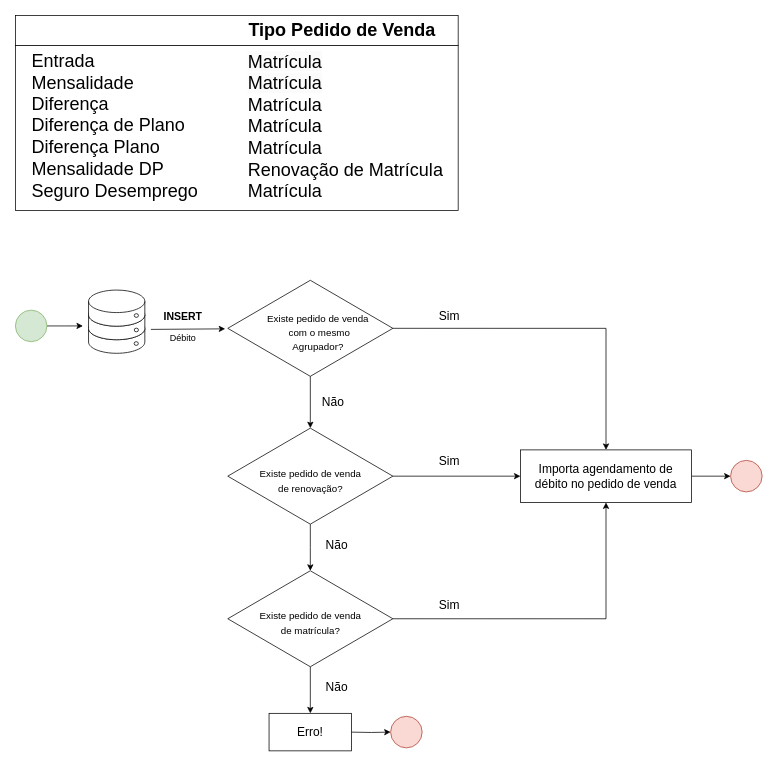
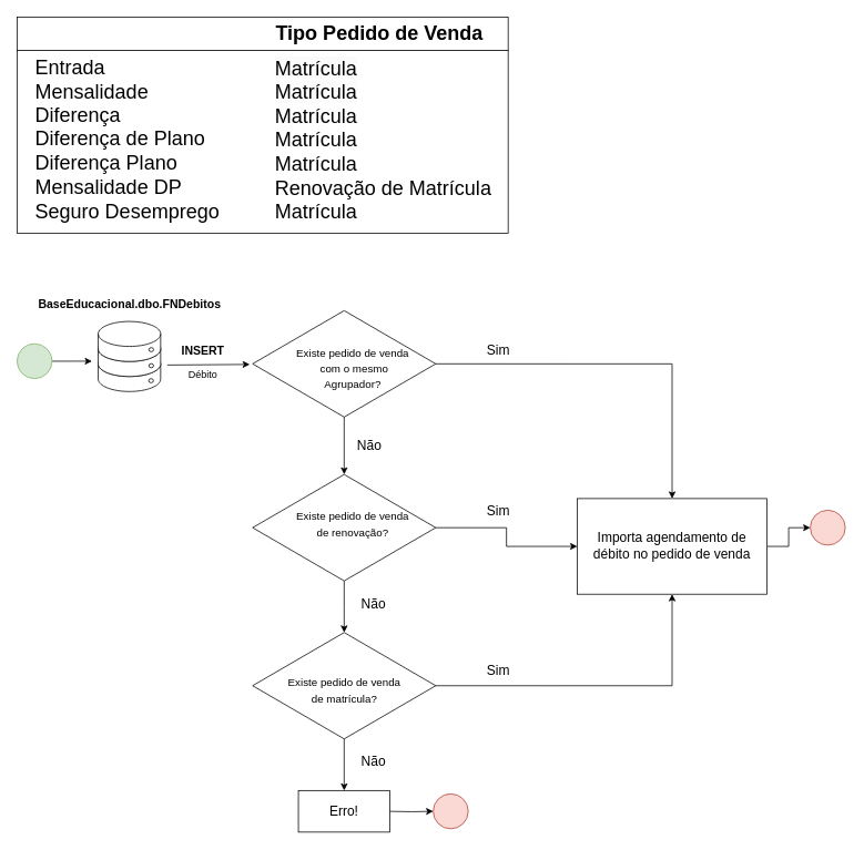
  <mxCell id="0" />
  <mxCell id="1" parent="0" />
  <mxCell id="2" value="" style="whiteSpace=wrap;html=1;fillColor=default;" vertex="1" parent="1"><mxGeometry x="20" y="20" width="590" height="40" as="geometry" /></mxCell>
  <mxCell id="3" value="" style="group;strokeColor=default;fillColor=default;" vertex="1" connectable="0" parent="1"><mxGeometry x="20" y="60" width="590" height="220" as="geometry" /></mxCell>
  <mxCell id="4" value="&lt;div style=&quot;&quot;&gt;&lt;font style=&quot;font-size: 24px;&quot;&gt;Entrada&lt;/font&gt;&lt;br&gt;&lt;/div&gt;&lt;font style=&quot;font-size: 24px;&quot;&gt;&lt;div style=&quot;&quot;&gt;Mensalidade&lt;br&gt;&lt;/div&gt;&lt;span style=&quot;border-color: var(--border-color);&quot;&gt;&lt;div style=&quot;&quot;&gt;Diferença&lt;br&gt;&lt;/div&gt;&lt;/span&gt;&lt;span style=&quot;border-color: var(--border-color);&quot;&gt;&lt;div style=&quot;&quot;&gt;Diferença de Plano&lt;br&gt;&lt;/div&gt;&lt;div style=&quot;&quot;&gt;Diferença Plano&lt;br&gt;&lt;/div&gt;&lt;div style=&quot;&quot;&gt;Mensalidade DP&lt;br&gt;&lt;/div&gt;&lt;div style=&quot;&quot;&gt;Seguro Desemprego&lt;br&gt;&lt;/div&gt;&lt;/span&gt;&lt;/font&gt;" style="text;html=1;strokeColor=none;fillColor=none;align=left;verticalAlign=top;whiteSpace=wrap;rounded=0;" vertex="1" parent="3"><mxGeometry x="19.863" y="0.003" width="234.954" height="189.624" as="geometry" /></mxCell>
  <mxCell id="5" value="&lt;span style=&quot;color: rgb(0, 0, 0); font-family: Helvetica; font-size: 24px; font-style: normal; font-variant-ligatures: normal; font-variant-caps: normal; letter-spacing: normal; orphans: 2; text-align: left; text-indent: 0px; text-transform: none; widows: 2; word-spacing: 0px; -webkit-text-stroke-width: 0px; background-color: rgb(251, 251, 251); text-decoration-thickness: initial; text-decoration-style: initial; text-decoration-color: initial; float: none; display: inline !important;&quot;&gt;Matrícula&lt;/span&gt;&lt;br style=&quot;border-color: var(--border-color); color: rgb(0, 0, 0); font-family: Helvetica; font-size: 24px; font-style: normal; font-variant-ligatures: normal; font-variant-caps: normal; letter-spacing: normal; orphans: 2; text-align: left; text-indent: 0px; text-transform: none; widows: 2; word-spacing: 0px; -webkit-text-stroke-width: 0px; background-color: rgb(251, 251, 251); text-decoration-thickness: initial; text-decoration-style: initial; text-decoration-color: initial;&quot;&gt;&lt;span style=&quot;color: rgb(0, 0, 0); font-family: Helvetica; font-size: 24px; font-style: normal; font-variant-ligatures: normal; font-variant-caps: normal; letter-spacing: normal; orphans: 2; text-align: left; text-indent: 0px; text-transform: none; widows: 2; word-spacing: 0px; -webkit-text-stroke-width: 0px; background-color: rgb(251, 251, 251); text-decoration-thickness: initial; text-decoration-style: initial; text-decoration-color: initial; float: none; display: inline !important;&quot;&gt;Matrícula&lt;/span&gt;&lt;br style=&quot;border-color: var(--border-color); color: rgb(0, 0, 0); font-family: Helvetica; font-size: 24px; font-style: normal; font-variant-ligatures: normal; font-variant-caps: normal; letter-spacing: normal; orphans: 2; text-align: left; text-indent: 0px; text-transform: none; widows: 2; word-spacing: 0px; -webkit-text-stroke-width: 0px; background-color: rgb(251, 251, 251); text-decoration-thickness: initial; text-decoration-style: initial; text-decoration-color: initial;&quot;&gt;&lt;span style=&quot;border-color: var(--border-color); font-size: 24px;&quot;&gt;Matrícula&lt;br style=&quot;border-color: var(--border-color);&quot;&gt;&lt;span style=&quot;border-color: var(--border-color);&quot;&gt;Matrícula&lt;br&gt;&lt;/span&gt;Matrícula&lt;br&gt;Renovação de Matrícula&lt;br style=&quot;border-color: var(--border-color);&quot;&gt;&lt;span style=&quot;border-color: var(--border-color);&quot;&gt;Matrícula&lt;/span&gt;&lt;br&gt;&lt;/span&gt;" style="text;whiteSpace=wrap;html=1;" vertex="1" parent="3"><mxGeometry x="307.923" y="1.04" width="271.28" height="190.663" as="geometry" /></mxCell>
  <mxCell id="6" value="&lt;font style=&quot;font-size: 24px;&quot;&gt;&lt;b&gt;Tipo Pedido de Venda&lt;/b&gt;&lt;/font&gt;" style="text;html=1;align=center;verticalAlign=middle;resizable=0;points=[];autosize=1;strokeColor=none;fillColor=none;" vertex="1" parent="1"><mxGeometry x="320" y="20" width="270" height="40" as="geometry" /></mxCell>
+ <mxCell id="7" value="&lt;b&gt;&lt;font style=&quot;font-size: 14px;&quot;&gt;BaseEducacional.dbo.FNDebitos&lt;/font&gt;&lt;/b&gt;" style="text;html=1;align=center;verticalAlign=middle;resizable=0;points=[];autosize=1;strokeColor=none;fillColor=none;strokeWidth=13;" vertex="1" parent="1"><mxGeometry x="35" y="350" width="240" height="30" as="geometry" /></mxCell>
  <mxCell id="8" value="&lt;font style=&quot;font-size: 14px;&quot;&gt;&lt;b&gt;INSERT&lt;/b&gt;&lt;/font&gt;" style="text;html=1;align=center;verticalAlign=middle;resizable=0;points=[];autosize=1;strokeColor=none;fillColor=none;" vertex="1" parent="1"><mxGeometry x="208" y="406.38" width="70" height="30" as="geometry" /></mxCell>
  <mxCell id="9" value="" style="endArrow=classic;html=1;rounded=0;entryX=0.959;entryY=1.043;entryDx=0;entryDy=0;entryPerimeter=0;" edge="1" parent="1"><mxGeometry width="50" height="50" relative="1" as="geometry"><mxPoint x="200.5" y="438.42" as="sourcePoint" /><mxPoint x="299.58" y="437.67" as="targetPoint" /></mxGeometry></mxCell>
  <mxCell id="10" value="" style="group" vertex="1" connectable="0" parent="1"><mxGeometry x="117.5" y="380" width="75" height="104.12" as="geometry" /></mxCell>
  <mxCell id="11" value="" style="shape=cylinder3;whiteSpace=wrap;html=1;boundedLbl=1;backgroundOutline=1;size=15;" vertex="1" parent="10"><mxGeometry y="42.125" width="75" height="48.125" as="geometry" /></mxCell>
  <mxCell id="12" value="" style="shape=cylinder3;whiteSpace=wrap;html=1;boundedLbl=1;backgroundOutline=1;size=15;" vertex="1" parent="10"><mxGeometry y="24.062" width="75" height="48.125" as="geometry" /></mxCell>
  <mxCell id="13" value="" style="shape=cylinder3;whiteSpace=wrap;html=1;boundedLbl=1;backgroundOutline=1;size=15;" vertex="1" parent="10"><mxGeometry y="6" width="75" height="48.125" as="geometry" /></mxCell>
  <mxCell id="14" value="" style="ellipse;whiteSpace=wrap;html=1;" vertex="1" parent="10"><mxGeometry x="60.875" y="56.741" width="5.625" height="4.902" as="geometry" /></mxCell>
  <mxCell id="15" value="" style="ellipse;whiteSpace=wrap;html=1;" vertex="1" parent="10"><mxGeometry x="60.875" y="37.481" width="5.625" height="4.902" as="geometry" /></mxCell>
  <mxCell id="16" value="" style="ellipse;whiteSpace=wrap;html=1;" vertex="1" parent="1"><mxGeometry x="178.208" y="454.804" width="5.625" height="4.902" as="geometry" /></mxCell>
  <mxCell id="17" style="edgeStyle=orthogonalEdgeStyle;rounded=0;orthogonalLoop=1;jettySize=auto;html=1;fontFamily=Helvetica;fontSize=16;fontColor=default;startSize=30;" edge="1" parent="1" source="18"><mxGeometry relative="1" as="geometry"><mxPoint x="110" y="433.785" as="targetPoint" /></mxGeometry></mxCell>
  <mxCell id="18" value="" style="ellipse;whiteSpace=wrap;html=1;aspect=fixed;strokeColor=#82b366;align=center;verticalAlign=middle;fontFamily=Helvetica;fontSize=16;startSize=30;fillColor=#d5e8d4;" vertex="1" parent="1"><mxGeometry x="20" y="412.77" width="42.03" height="42.03" as="geometry" /></mxCell>
  <mxCell id="19" value="" style="group" vertex="1" connectable="0" parent="1"><mxGeometry x="303" y="373" width="220" height="127.94" as="geometry" /></mxCell>
  <mxCell id="20" value="" style="rhombus;whiteSpace=wrap;html=1;strokeColor=default;align=center;verticalAlign=middle;fontFamily=Helvetica;fontSize=16;fontColor=default;startSize=30;fillColor=default;" vertex="1" parent="19"><mxGeometry width="220" height="127.94" as="geometry" /></mxCell>
  <mxCell id="21" value="&lt;span style=&quot;font-size: 13px;&quot;&gt;Existe pedido de venda&lt;br&gt;&amp;nbsp;com o mesmo &lt;br&gt;Agrupador?&lt;/span&gt;" style="text;html=1;align=center;verticalAlign=middle;resizable=0;points=[];autosize=1;strokeColor=none;fillColor=none;fontSize=16;fontFamily=Helvetica;fontColor=default;" vertex="1" parent="19"><mxGeometry x="40" y="33.97" width="160" height="70" as="geometry" /></mxCell>
  <mxCell id="22" value="&lt;font style=&quot;font-size: 16px;&quot;&gt;Sim&lt;/font&gt;" style="text;html=1;align=center;verticalAlign=middle;resizable=0;points=[];autosize=1;strokeColor=none;fillColor=none;" vertex="1" parent="1"><mxGeometry x="573" y="406.38" width="50" height="30" as="geometry" /></mxCell>
  <mxCell id="23" style="edgeStyle=orthogonalEdgeStyle;rounded=0;orthogonalLoop=1;jettySize=auto;html=1;exitX=1;exitY=0.5;exitDx=0;exitDy=0;" edge="1" parent="1" source="24" target="25"><mxGeometry relative="1" as="geometry" /></mxCell>
- <mxCell id="24" value="Importa agendamento de débito no pedido de venda" style="whiteSpace=wrap;html=1;strokeColor=default;align=center;verticalAlign=middle;fontFamily=Helvetica;fontSize=16;fontColor=default;startSize=30;fillColor=default;" vertex="1" parent="1"><mxGeometry x="693" y="598.97" width="228" height="70" as="geometry" /></mxCell>
+ <mxCell id="24" value="Importa agendamento de débito no pedido de venda" style="whiteSpace=wrap;html=1;strokeColor=default;align=center;verticalAlign=middle;fontFamily=Helvetica;fontSize=16;fontColor=default;startSize=30;fillColor=default;" vertex="1" parent="1"><mxGeometry x="693" y="598.97" width="228" height="115" as="geometry" /></mxCell>
  <mxCell id="25" value="" style="ellipse;whiteSpace=wrap;html=1;aspect=fixed;strokeColor=#ae4132;align=center;verticalAlign=middle;fontFamily=Helvetica;fontSize=16;startSize=30;fillColor=#fad9d5;" vertex="1" parent="1"><mxGeometry x="973" y="612.95" width="42.03" height="42.03" as="geometry" /></mxCell>
  <mxCell id="26" value="&lt;span style=&quot;font-size: 16px;&quot;&gt;Não&lt;/span&gt;" style="text;html=1;align=center;verticalAlign=middle;resizable=0;points=[];autosize=1;strokeColor=none;fillColor=none;" vertex="1" parent="1"><mxGeometry x="418" y="520" width="50" height="30" as="geometry" /></mxCell>
  <mxCell id="27" value="" style="group" vertex="1" connectable="0" parent="1"><mxGeometry x="303" y="570" width="220" height="127.94" as="geometry" /></mxCell>
  <mxCell id="28" style="edgeStyle=orthogonalEdgeStyle;rounded=0;orthogonalLoop=1;jettySize=auto;html=1;exitX=0.5;exitY=1;exitDx=0;exitDy=0;" edge="1" parent="27" source="29"><mxGeometry relative="1" as="geometry"><mxPoint x="110" y="190" as="targetPoint" /></mxGeometry></mxCell>
  <mxCell id="29" value="" style="rhombus;whiteSpace=wrap;html=1;strokeColor=default;align=center;verticalAlign=middle;fontFamily=Helvetica;fontSize=16;fontColor=default;startSize=30;fillColor=default;" vertex="1" parent="27"><mxGeometry width="220" height="127.94" as="geometry" /></mxCell>
- <mxCell id="30" value="&lt;span style=&quot;font-size: 13px;&quot;&gt;Existe pedido de venda&lt;br&gt;de renovação?&lt;/span&gt;" style="text;html=1;align=center;verticalAlign=middle;resizable=0;points=[];autosize=1;strokeColor=none;fillColor=none;fontSize=16;fontFamily=Helvetica;fontColor=default;" vertex="1" parent="27"><mxGeometry x="30" y="43.97" width="160" height="50" as="geometry" /></mxCell>
+ <mxCell id="30" value="&lt;span style=&quot;font-size: 13px;&quot;&gt;Existe pedido de venda&lt;br&gt;de renovação?&lt;/span&gt;" style="text;html=1;align=center;verticalAlign=middle;resizable=0;points=[];autosize=1;strokeColor=none;fillColor=none;fontSize=16;fontFamily=Helvetica;fontColor=default;" vertex="1" parent="27"><mxGeometry x="40" y="33.97" width="160" height="50" as="geometry" /></mxCell>
  <mxCell id="31" style="edgeStyle=orthogonalEdgeStyle;rounded=0;orthogonalLoop=1;jettySize=auto;html=1;exitX=1;exitY=0.5;exitDx=0;exitDy=0;" edge="1" parent="1" source="20" target="24"><mxGeometry relative="1" as="geometry"><mxPoint x="603" y="437" as="targetPoint" /></mxGeometry></mxCell>
  <mxCell id="32" style="edgeStyle=orthogonalEdgeStyle;rounded=0;orthogonalLoop=1;jettySize=auto;html=1;exitX=1;exitY=0.5;exitDx=0;exitDy=0;entryX=0;entryY=0.5;entryDx=0;entryDy=0;" edge="1" parent="1" source="29" target="24"><mxGeometry relative="1" as="geometry"><mxPoint x="603" y="644" as="targetPoint" /></mxGeometry></mxCell>
  <mxCell id="33" style="edgeStyle=orthogonalEdgeStyle;rounded=0;orthogonalLoop=1;jettySize=auto;html=1;exitX=0.5;exitY=1;exitDx=0;exitDy=0;entryX=0.5;entryY=0;entryDx=0;entryDy=0;" edge="1" parent="1" source="20" target="29"><mxGeometry relative="1" as="geometry"><mxPoint x="412.947" y="550" as="targetPoint" /></mxGeometry></mxCell>
  <mxCell id="34" value="&lt;span style=&quot;font-size: 16px;&quot;&gt;Não&lt;/span&gt;" style="text;html=1;align=center;verticalAlign=middle;resizable=0;points=[];autosize=1;strokeColor=none;fillColor=none;" vertex="1" parent="1"><mxGeometry x="423" y="710" width="50" height="30" as="geometry" /></mxCell>
  <mxCell id="35" value="" style="group" vertex="1" connectable="0" parent="1"><mxGeometry x="303" y="760" width="220" height="127.94" as="geometry" /></mxCell>
  <mxCell id="36" style="edgeStyle=orthogonalEdgeStyle;rounded=0;orthogonalLoop=1;jettySize=auto;html=1;exitX=0.5;exitY=1;exitDx=0;exitDy=0;" edge="1" parent="35" source="37"><mxGeometry relative="1" as="geometry"><mxPoint x="110" y="190" as="targetPoint" /></mxGeometry></mxCell>
  <mxCell id="37" value="" style="rhombus;whiteSpace=wrap;html=1;strokeColor=default;align=center;verticalAlign=middle;fontFamily=Helvetica;fontSize=16;fontColor=default;startSize=30;fillColor=default;" vertex="1" parent="35"><mxGeometry width="220" height="127.94" as="geometry" /></mxCell>
  <mxCell id="38" value="&lt;span style=&quot;font-size: 13px;&quot;&gt;Existe pedido de venda&lt;br&gt;de matrícula?&lt;/span&gt;" style="text;html=1;align=center;verticalAlign=middle;resizable=0;points=[];autosize=1;strokeColor=none;fillColor=none;fontSize=16;fontFamily=Helvetica;fontColor=default;" vertex="1" parent="35"><mxGeometry x="30" y="43.97" width="160" height="50" as="geometry" /></mxCell>
  <mxCell id="39" value="&lt;font style=&quot;font-size: 16px;&quot;&gt;Sim&lt;/font&gt;" style="text;html=1;align=center;verticalAlign=middle;resizable=0;points=[];autosize=1;strokeColor=none;fillColor=none;" vertex="1" parent="1"><mxGeometry x="573" y="598.97" width="50" height="30" as="geometry" /></mxCell>
  <mxCell id="40" style="edgeStyle=orthogonalEdgeStyle;rounded=0;orthogonalLoop=1;jettySize=auto;html=1;exitX=1;exitY=0.5;exitDx=0;exitDy=0;entryX=0.5;entryY=1;entryDx=0;entryDy=0;" edge="1" parent="1" source="37" target="24"><mxGeometry relative="1" as="geometry" /></mxCell>
  <mxCell id="41" value="&lt;font style=&quot;font-size: 16px;&quot;&gt;Sim&lt;/font&gt;" style="text;html=1;align=center;verticalAlign=middle;resizable=0;points=[];autosize=1;strokeColor=none;fillColor=none;" vertex="1" parent="1"><mxGeometry x="573" y="790" width="50" height="30" as="geometry" /></mxCell>
  <mxCell id="42" value="&lt;span style=&quot;font-size: 16px;&quot;&gt;Não&lt;/span&gt;" style="text;html=1;align=center;verticalAlign=middle;resizable=0;points=[];autosize=1;strokeColor=none;fillColor=none;" vertex="1" parent="1"><mxGeometry x="423" y="900" width="50" height="30" as="geometry" /></mxCell>
  <mxCell id="43" value="Erro!" style="whiteSpace=wrap;html=1;strokeColor=default;align=center;verticalAlign=middle;fontFamily=Helvetica;fontSize=16;fontColor=default;startSize=30;fillColor=default;" vertex="1" parent="1"><mxGeometry x="358" y="950" width="110" height="50" as="geometry" /></mxCell>
  <mxCell id="44" style="edgeStyle=orthogonalEdgeStyle;rounded=0;orthogonalLoop=1;jettySize=auto;html=1;exitX=1;exitY=0.5;exitDx=0;exitDy=0;" edge="1" parent="1" target="45"><mxGeometry relative="1" as="geometry"><mxPoint x="468" y="975.04" as="sourcePoint" /></mxGeometry></mxCell>
  <mxCell id="45" value="" style="ellipse;whiteSpace=wrap;html=1;aspect=fixed;strokeColor=#ae4132;align=center;verticalAlign=middle;fontFamily=Helvetica;fontSize=16;startSize=30;fillColor=#fad9d5;" vertex="1" parent="1"><mxGeometry x="520" y="953.99" width="42.03" height="42.03" as="geometry" /></mxCell>
  <mxCell id="46" value="Débito" style="text;html=1;align=center;verticalAlign=middle;resizable=0;points=[];autosize=1;strokeColor=none;fillColor=none;" vertex="1" parent="1"><mxGeometry x="213" y="436.38" width="60" height="30" as="geometry" /></mxCell>
